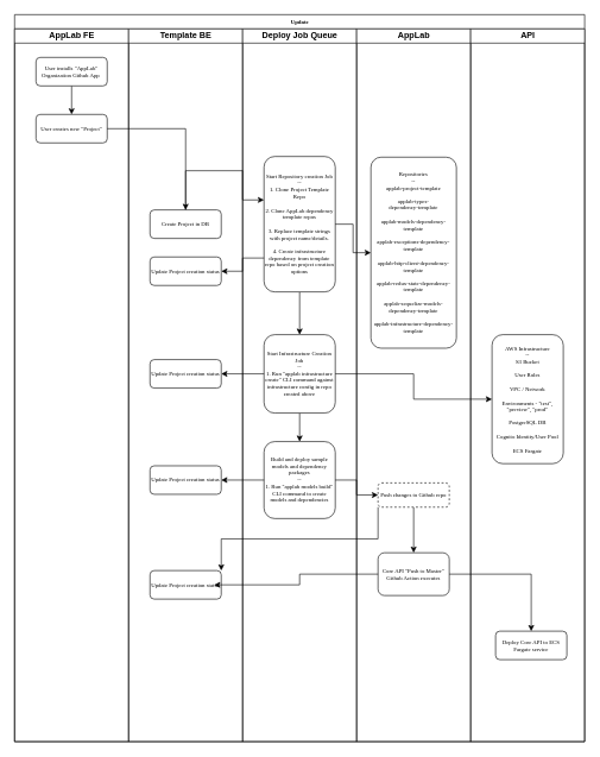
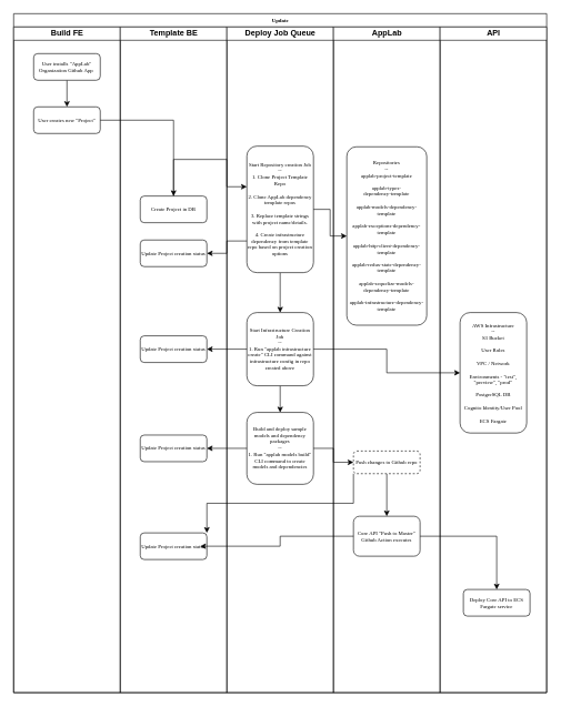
  <mxCell id="0" />
  <mxCell id="1" parent="0" />
  <mxCell id="2" value="Update" style="swimlane;html=1;childLayout=stackLayout;startSize=20;rounded=0;shadow=0;labelBackgroundColor=none;strokeWidth=1;fontFamily=Verdana;fontSize=8;align=center;" parent="1" vertex="1"><mxGeometry x="20" y="20" width="800" height="1020" as="geometry" /></mxCell>
- <mxCell id="3" value="AppLab FE" style="swimlane;html=1;startSize=20;" parent="2" vertex="1"><mxGeometry y="20" width="160" height="1000" as="geometry" /></mxCell>
+ <mxCell id="3" value="Build FE" style="swimlane;html=1;startSize=20;" parent="2" vertex="1"><mxGeometry y="20" width="160" height="1000" as="geometry" /></mxCell>
  <mxCell id="4" value="" style="edgeStyle=orthogonalEdgeStyle;rounded=0;orthogonalLoop=1;jettySize=auto;html=1;" edge="1" parent="3" source="5" target="6"><mxGeometry relative="1" as="geometry" /></mxCell>
  <mxCell id="5" value="User installs &quot;AppLab&quot; Organization Github App&amp;nbsp;" style="rounded=1;whiteSpace=wrap;html=1;shadow=0;labelBackgroundColor=none;strokeWidth=1;fontFamily=Verdana;fontSize=8;align=center;" parent="3" vertex="1"><mxGeometry x="30" y="40" width="100" height="40" as="geometry" /></mxCell>
  <mxCell id="6" value="User creates new &quot;Project&quot;" style="rounded=1;whiteSpace=wrap;html=1;shadow=0;labelBackgroundColor=none;strokeWidth=1;fontFamily=Verdana;fontSize=8;align=center;" vertex="1" parent="3"><mxGeometry x="30" y="120" width="100" height="40" as="geometry" /></mxCell>
  <mxCell id="7" value="Template BE" style="swimlane;html=1;startSize=20;" vertex="1" parent="2"><mxGeometry x="160" y="20" width="160" height="1000" as="geometry" /></mxCell>
  <mxCell id="8" value="Create Project in DB" style="rounded=1;whiteSpace=wrap;html=1;shadow=0;labelBackgroundColor=none;strokeWidth=1;fontFamily=Verdana;fontSize=8;align=center;" vertex="1" parent="7"><mxGeometry x="30" y="254" width="100" height="40" as="geometry" /></mxCell>
  <mxCell id="9" value="Update Project creation status" style="rounded=1;whiteSpace=wrap;html=1;shadow=0;labelBackgroundColor=none;strokeWidth=1;fontFamily=Verdana;fontSize=8;align=center;" vertex="1" parent="7"><mxGeometry x="30" y="320" width="100" height="40" as="geometry" /></mxCell>
  <mxCell id="10" value="Update Project creation status" style="rounded=1;whiteSpace=wrap;html=1;shadow=0;labelBackgroundColor=none;strokeWidth=1;fontFamily=Verdana;fontSize=8;align=center;" vertex="1" parent="7"><mxGeometry x="30" y="464" width="100" height="40" as="geometry" /></mxCell>
  <mxCell id="11" value="Update Project creation status" style="rounded=1;whiteSpace=wrap;html=1;shadow=0;labelBackgroundColor=none;strokeWidth=1;fontFamily=Verdana;fontSize=8;align=center;" vertex="1" parent="7"><mxGeometry x="30" y="613" width="100" height="40" as="geometry" /></mxCell>
  <mxCell id="12" value="Update Project creation status" style="rounded=1;whiteSpace=wrap;html=1;shadow=0;labelBackgroundColor=none;strokeWidth=1;fontFamily=Verdana;fontSize=8;align=center;" vertex="1" parent="7"><mxGeometry x="30" y="760" width="100" height="40" as="geometry" /></mxCell>
  <mxCell id="13" value="Deploy Job Queue" style="swimlane;html=1;startSize=20;" vertex="1" parent="2"><mxGeometry x="320" y="20" width="160" height="1000" as="geometry" /></mxCell>
  <mxCell id="14" style="edgeStyle=orthogonalEdgeStyle;rounded=0;orthogonalLoop=1;jettySize=auto;html=1;" edge="1" parent="13" source="15" target="17"><mxGeometry relative="1" as="geometry" /></mxCell>
  <mxCell id="15" value="Start Repository creation Job&lt;br&gt;--&lt;br&gt;&lt;span style=&quot;text-align: left&quot;&gt;1. Clone Project Template Repo&lt;/span&gt;&lt;br style=&quot;text-align: left&quot;&gt;&lt;br style=&quot;text-align: left&quot;&gt;&lt;span style=&quot;text-align: left&quot;&gt;2. Clone AppLab dependency template repos&lt;/span&gt;&lt;br style=&quot;text-align: left&quot;&gt;&lt;br style=&quot;text-align: left&quot;&gt;&lt;span style=&quot;text-align: left&quot;&gt;3. Replace template strings with project name/details.&lt;br&gt;&lt;br&gt;4. Create infrastructure dependency from template repo based on project creation options&lt;br&gt;&lt;/span&gt;" style="rounded=1;whiteSpace=wrap;html=1;shadow=0;labelBackgroundColor=none;strokeWidth=1;fontFamily=Verdana;fontSize=8;align=center;" vertex="1" parent="13"><mxGeometry x="30" y="179" width="100" height="190" as="geometry" /></mxCell>
  <mxCell id="16" value="" style="edgeStyle=orthogonalEdgeStyle;rounded=0;orthogonalLoop=1;jettySize=auto;html=1;" edge="1" parent="13" source="17" target="18"><mxGeometry relative="1" as="geometry" /></mxCell>
  <mxCell id="17" value="Start Infrastructure Creation Job&lt;br&gt;--&lt;br&gt;1. Run &quot;applab infrastructure create&quot; CLI command against infrastructure config in repo created above" style="rounded=1;whiteSpace=wrap;html=1;shadow=0;labelBackgroundColor=none;strokeWidth=1;fontFamily=Verdana;fontSize=8;align=center;" vertex="1" parent="13"><mxGeometry x="30" y="429" width="100" height="110" as="geometry" /></mxCell>
  <mxCell id="18" value="Build and deploy sample models and dependency packages&lt;br&gt;--&lt;br&gt;1. Run &quot;applab models build&quot; CLI command to create models and dependencies" style="rounded=1;whiteSpace=wrap;html=1;shadow=0;labelBackgroundColor=none;strokeWidth=1;fontFamily=Verdana;fontSize=8;align=center;" vertex="1" parent="13"><mxGeometry x="30" y="579" width="100" height="108" as="geometry" /></mxCell>
  <mxCell id="19" value="AppLab" style="swimlane;html=1;startSize=20;" parent="2" vertex="1"><mxGeometry x="480" y="20" width="160" height="1000" as="geometry" /></mxCell>
  <mxCell id="20" value="Repositories&lt;br&gt;--&lt;br&gt;applab-project-template&lt;br&gt;&lt;br&gt;applab-types-&lt;br&gt;dependency-template&lt;br&gt;&lt;br&gt;applab-models-dependency-template&lt;br&gt;&lt;br&gt;applab-exceptions-dependency-template&lt;br&gt;&lt;br&gt;applab-http-client-dependency-template&lt;br&gt;&lt;br&gt;applab-redux-state-dependency-template&lt;br&gt;&lt;br&gt;applab-sequelize-models-dependency-template&lt;br&gt;&lt;br&gt;applab-infrastructure-dependency-template" style="rounded=1;whiteSpace=wrap;html=1;shadow=0;labelBackgroundColor=none;strokeWidth=1;fontFamily=Verdana;fontSize=8;align=center;arcSize=12;" parent="19" vertex="1"><mxGeometry x="20" y="180" width="120" height="268" as="geometry" /></mxCell>
  <mxCell id="21" value="" style="edgeStyle=orthogonalEdgeStyle;rounded=0;orthogonalLoop=1;jettySize=auto;html=1;" edge="1" parent="19" source="22" target="23"><mxGeometry relative="1" as="geometry" /></mxCell>
  <mxCell id="22" value="Push changes to Github repo" style="rounded=1;whiteSpace=wrap;html=1;shadow=0;labelBackgroundColor=none;strokeWidth=1;fontFamily=Verdana;fontSize=8;align=center;dashed=1;" vertex="1" parent="19"><mxGeometry x="30" y="637" width="100" height="34" as="geometry" /></mxCell>
  <mxCell id="23" value="Core API &quot;Push to Master&quot; Github Action executes" style="rounded=1;whiteSpace=wrap;html=1;shadow=0;labelBackgroundColor=none;strokeWidth=1;fontFamily=Verdana;fontSize=8;align=center;" vertex="1" parent="19"><mxGeometry x="30" y="735" width="100" height="60" as="geometry" /></mxCell>
  <mxCell id="24" value="API" style="swimlane;html=1;startSize=20;" parent="2" vertex="1"><mxGeometry x="640" y="20" width="160" height="1000" as="geometry" /></mxCell>
  <mxCell id="25" value="AWS Infrastructure&lt;br&gt;--&lt;br&gt;S3 Bucket&lt;br&gt;&lt;br&gt;User Roles&lt;br&gt;&lt;br&gt;VPC / Network&lt;br&gt;&lt;br&gt;Environments - &quot;test&quot;, &quot;preview&quot;, &quot;prod&quot;&lt;br&gt;&lt;br&gt;PostgreSQL DB&lt;br&gt;&lt;br&gt;Cognito Identity/User Pool&lt;br&gt;&lt;br&gt;ECS Fargate" style="rounded=1;whiteSpace=wrap;html=1;shadow=0;labelBackgroundColor=none;strokeWidth=1;fontFamily=Verdana;fontSize=8;align=center;" parent="24" vertex="1"><mxGeometry x="30" y="429" width="100" height="181" as="geometry" /></mxCell>
  <mxCell id="26" value="Deploy Core API to ECS Fargate service" style="rounded=1;whiteSpace=wrap;html=1;shadow=0;labelBackgroundColor=none;strokeWidth=1;fontFamily=Verdana;fontSize=8;align=center;" vertex="1" parent="24"><mxGeometry x="35" y="845" width="100" height="40" as="geometry" /></mxCell>
  <mxCell id="27" style="edgeStyle=orthogonalEdgeStyle;rounded=0;orthogonalLoop=1;jettySize=auto;html=1;exitX=1;exitY=0.5;exitDx=0;exitDy=0;" edge="1" parent="2" source="6" target="8"><mxGeometry relative="1" as="geometry" /></mxCell>
  <mxCell id="28" value="" style="edgeStyle=orthogonalEdgeStyle;rounded=0;orthogonalLoop=1;jettySize=auto;html=1;" edge="1" parent="2" source="8" target="15"><mxGeometry relative="1" as="geometry"><Array as="points"><mxPoint x="320" y="219" /><mxPoint x="320" y="260" /></Array></mxGeometry></mxCell>
  <mxCell id="29" value="" style="edgeStyle=orthogonalEdgeStyle;rounded=0;orthogonalLoop=1;jettySize=auto;html=1;" edge="1" parent="2" source="15" target="20"><mxGeometry relative="1" as="geometry" /></mxCell>
  <mxCell id="30" style="edgeStyle=orthogonalEdgeStyle;rounded=0;orthogonalLoop=1;jettySize=auto;html=1;" edge="1" parent="2" source="17" target="25"><mxGeometry relative="1" as="geometry" /></mxCell>
  <mxCell id="31" style="edgeStyle=orthogonalEdgeStyle;rounded=0;orthogonalLoop=1;jettySize=auto;html=1;" edge="1" parent="2" source="18" target="22"><mxGeometry relative="1" as="geometry" /></mxCell>
  <mxCell id="32" value="" style="edgeStyle=orthogonalEdgeStyle;rounded=0;orthogonalLoop=1;jettySize=auto;html=1;" edge="1" parent="2" source="23" target="26"><mxGeometry relative="1" as="geometry" /></mxCell>
  <mxCell id="33" style="edgeStyle=orthogonalEdgeStyle;rounded=0;orthogonalLoop=1;jettySize=auto;html=1;exitX=0;exitY=0.75;exitDx=0;exitDy=0;" edge="1" parent="2" source="15" target="9"><mxGeometry relative="1" as="geometry" /></mxCell>
  <mxCell id="34" value="" style="edgeStyle=orthogonalEdgeStyle;rounded=0;orthogonalLoop=1;jettySize=auto;html=1;" edge="1" parent="2" source="17" target="10"><mxGeometry relative="1" as="geometry" /></mxCell>
  <mxCell id="35" value="" style="edgeStyle=orthogonalEdgeStyle;rounded=0;orthogonalLoop=1;jettySize=auto;html=1;" edge="1" parent="2" source="18" target="11"><mxGeometry relative="1" as="geometry" /></mxCell>
  <mxCell id="36" style="edgeStyle=orthogonalEdgeStyle;rounded=0;orthogonalLoop=1;jettySize=auto;html=1;exitX=0;exitY=1;exitDx=0;exitDy=0;entryX=1;entryY=0;entryDx=0;entryDy=0;" edge="1" parent="2" source="22" target="12"><mxGeometry relative="1" as="geometry" /></mxCell>
  <mxCell id="37" style="edgeStyle=orthogonalEdgeStyle;rounded=0;orthogonalLoop=1;jettySize=auto;html=1;exitX=0;exitY=0.5;exitDx=0;exitDy=0;entryX=0.9;entryY=0.5;entryDx=0;entryDy=0;entryPerimeter=0;" edge="1" parent="2" source="23" target="12"><mxGeometry relative="1" as="geometry" /></mxCell>
